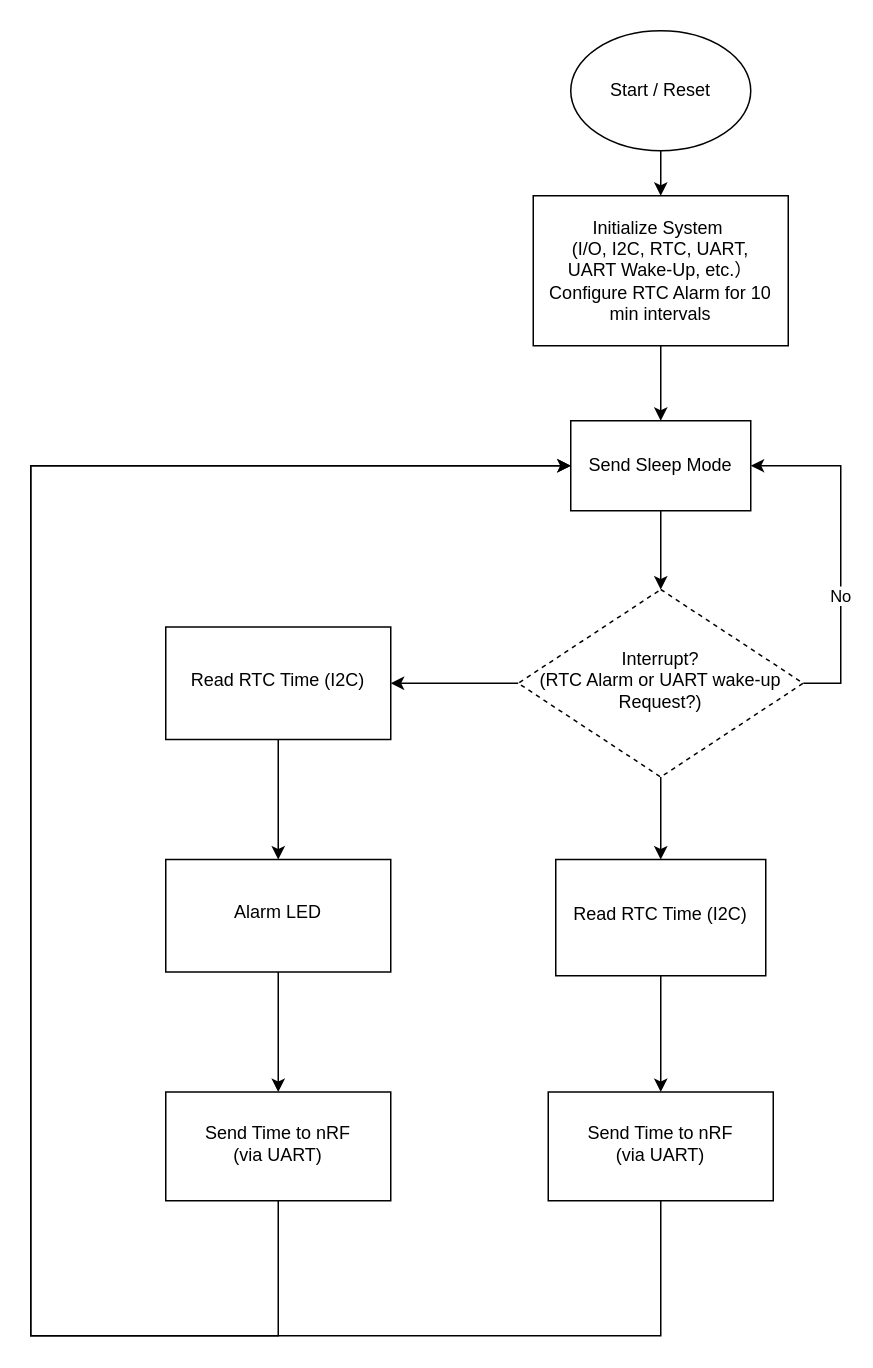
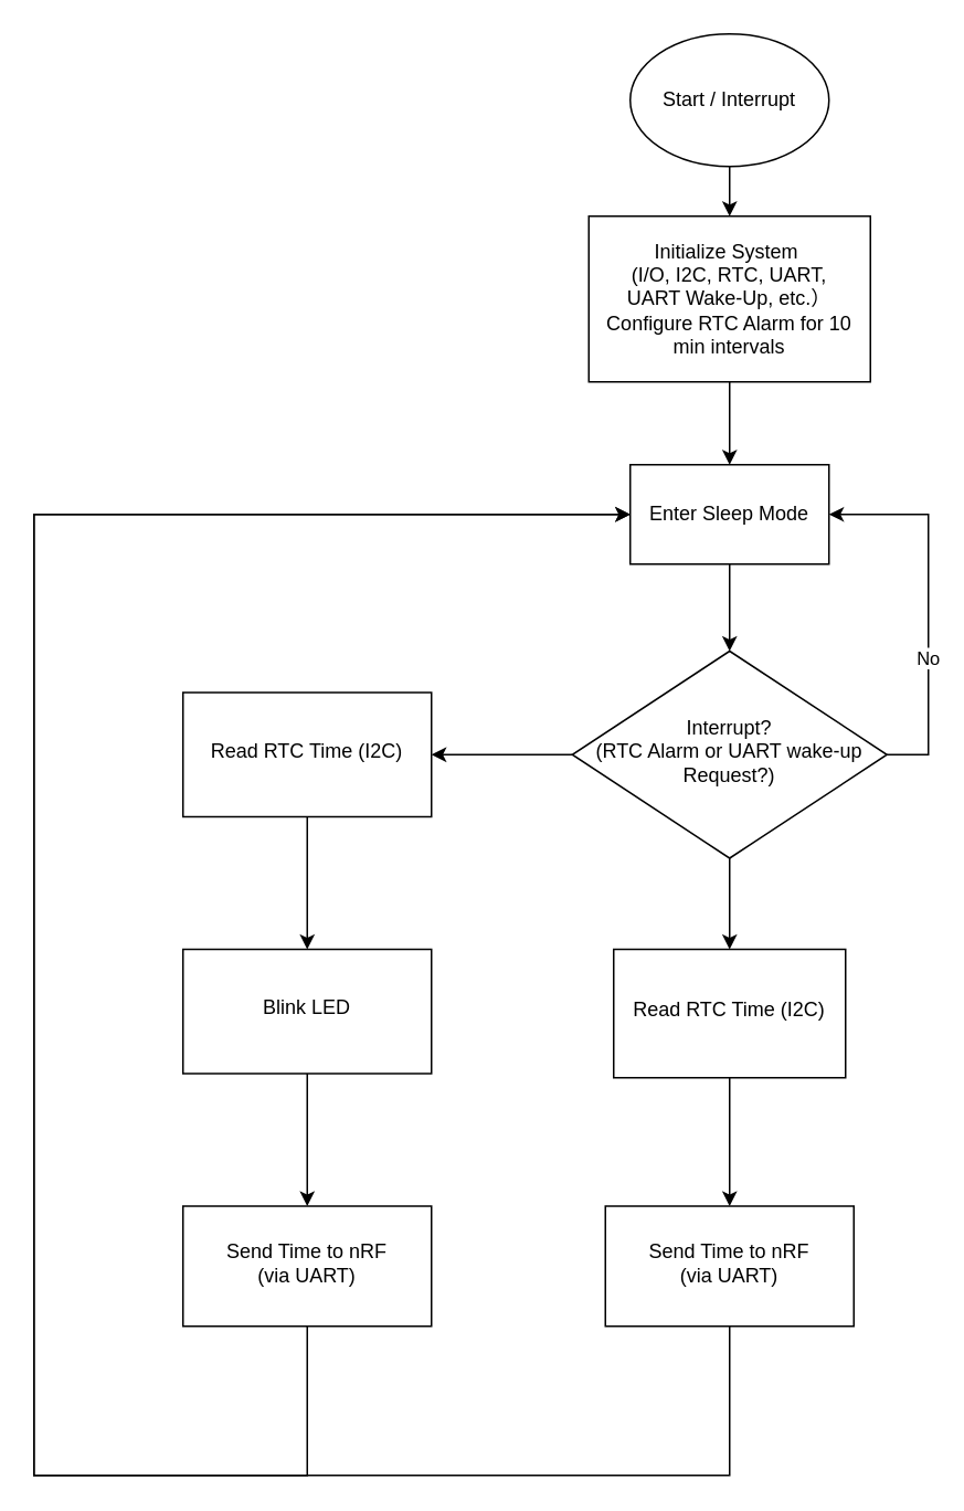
  <mxCell id="0" />
  <mxCell id="1" parent="0" />
  <mxCell id="2" style="edgeStyle=orthogonalEdgeStyle;rounded=0;orthogonalLoop=1;jettySize=auto;html=1;" edge="1" parent="1" source="6" target="12"><mxGeometry relative="1" as="geometry"><mxPoint x="510" y="432.5" as="sourcePoint" /><mxPoint x="570" y="350" as="targetPoint" /><Array as="points"><mxPoint x="560" y="455" /><mxPoint x="560" y="310" /></Array></mxGeometry></mxCell>
  <mxCell id="3" value="No" style="edgeLabel;html=1;align=center;verticalAlign=middle;resizable=0;points=[];" vertex="1" connectable="0" parent="2"><mxGeometry x="-0.267" y="1" relative="1" as="geometry"><mxPoint as="offset" /></mxGeometry></mxCell>
  <mxCell id="4" value="" style="edgeStyle=orthogonalEdgeStyle;rounded=0;orthogonalLoop=1;jettySize=auto;html=1;" edge="1" parent="1" source="6" target="14"><mxGeometry relative="1" as="geometry" /></mxCell>
  <mxCell id="5" value="" style="edgeStyle=orthogonalEdgeStyle;rounded=0;orthogonalLoop=1;jettySize=auto;html=1;" edge="1" parent="1" source="6" target="20"><mxGeometry relative="1" as="geometry" /></mxCell>
- <mxCell id="6" value="Interrupt?&lt;div&gt;(RTC Alarm or UART wake-up Request?)&lt;/div&gt;" style="rhombus;whiteSpace=wrap;html=1;shadow=0;fontFamily=Helvetica;fontSize=12;align=center;strokeWidth=1;spacing=6;spacingTop=-4;dashed=1;" parent="1" vertex="1"><mxGeometry x="345" y="392.5" width="190" height="125" as="geometry" /></mxCell>
+ <mxCell id="6" value="Interrupt?&lt;div&gt;(RTC Alarm or UART wake-up Request?)&lt;/div&gt;" style="rhombus;whiteSpace=wrap;html=1;shadow=0;fontFamily=Helvetica;fontSize=12;align=center;strokeWidth=1;spacing=6;spacingTop=-4;" parent="1" vertex="1"><mxGeometry x="345" y="392.5" width="190" height="125" as="geometry" /></mxCell>
  <mxCell id="7" value="" style="edgeStyle=orthogonalEdgeStyle;rounded=0;orthogonalLoop=1;jettySize=auto;html=1;" edge="1" parent="1" source="8" target="10"><mxGeometry relative="1" as="geometry" /></mxCell>
- <mxCell id="8" value="Start / Reset" style="ellipse;whiteSpace=wrap;html=1;" vertex="1" parent="1"><mxGeometry x="380" y="20" width="120" height="80" as="geometry" /></mxCell>
+ <mxCell id="8" value="Start / Interrupt" style="ellipse;whiteSpace=wrap;html=1;" vertex="1" parent="1"><mxGeometry x="380" y="20" width="120" height="80" as="geometry" /></mxCell>
  <mxCell id="9" value="" style="edgeStyle=orthogonalEdgeStyle;rounded=0;orthogonalLoop=1;jettySize=auto;html=1;" edge="1" parent="1" source="10" target="12"><mxGeometry relative="1" as="geometry" /></mxCell>
  <mxCell id="10" value="&lt;div&gt;Initialize System&amp;nbsp;&lt;/div&gt;&lt;div&gt;(I/O, I2C, RTC, UART,&lt;/div&gt;&lt;div&gt;UART Wake-Up, etc.）&lt;/div&gt;&lt;div&gt;&lt;span style=&quot;background-color: transparent; color: light-dark(rgb(0, 0, 0), rgb(255, 255, 255));&quot;&gt;Configure RTC Alarm for 10 min intervals&lt;/span&gt;&lt;/div&gt;" style="rounded=0;whiteSpace=wrap;html=1;" vertex="1" parent="1"><mxGeometry x="355" y="130" width="170" height="100" as="geometry" /></mxCell>
  <mxCell id="11" value="" style="edgeStyle=orthogonalEdgeStyle;rounded=0;orthogonalLoop=1;jettySize=auto;html=1;" edge="1" parent="1" source="12" target="6"><mxGeometry relative="1" as="geometry" /></mxCell>
- <mxCell id="12" value="Send Sleep Mode" style="rounded=0;whiteSpace=wrap;html=1;" vertex="1" parent="1"><mxGeometry x="380" y="280" width="120" height="60" as="geometry" /></mxCell>
+ <mxCell id="12" value="Enter Sleep Mode" style="rounded=0;whiteSpace=wrap;html=1;" vertex="1" parent="1"><mxGeometry x="380" y="280" width="120" height="60" as="geometry" /></mxCell>
  <mxCell id="13" value="" style="edgeStyle=orthogonalEdgeStyle;rounded=0;orthogonalLoop=1;jettySize=auto;html=1;" edge="1" parent="1" source="14" target="16"><mxGeometry relative="1" as="geometry" /></mxCell>
  <mxCell id="14" value="&lt;div&gt;&lt;span style=&quot;background-color: transparent; color: light-dark(rgb(0, 0, 0), rgb(255, 255, 255));&quot;&gt;Read RTC Time (I2C)&lt;/span&gt;&lt;/div&gt;" style="whiteSpace=wrap;html=1;shadow=0;strokeWidth=1;spacing=6;spacingTop=-4;" vertex="1" parent="1"><mxGeometry x="110" y="417.5" width="150" height="75" as="geometry" /></mxCell>
  <mxCell id="15" value="" style="edgeStyle=orthogonalEdgeStyle;rounded=0;orthogonalLoop=1;jettySize=auto;html=1;" edge="1" parent="1" source="16" target="18"><mxGeometry relative="1" as="geometry" /></mxCell>
- <mxCell id="16" value="&lt;div&gt;&lt;span style=&quot;background-color: transparent; color: light-dark(rgb(0, 0, 0), rgb(255, 255, 255));&quot;&gt;Alarm LED&lt;/span&gt;&lt;/div&gt;" style="whiteSpace=wrap;html=1;shadow=0;strokeWidth=1;spacing=6;spacingTop=-4;" vertex="1" parent="1"><mxGeometry x="110" y="572.5" width="150" height="75" as="geometry" /></mxCell>
+ <mxCell id="16" value="&lt;div&gt;&lt;span style=&quot;background-color: transparent; color: light-dark(rgb(0, 0, 0), rgb(255, 255, 255));&quot;&gt;Blink LED&lt;/span&gt;&lt;/div&gt;" style="whiteSpace=wrap;html=1;shadow=0;strokeWidth=1;spacing=6;spacingTop=-4;" vertex="1" parent="1"><mxGeometry x="110" y="572.5" width="150" height="75" as="geometry" /></mxCell>
  <mxCell id="17" value="" style="edgeStyle=orthogonalEdgeStyle;rounded=0;orthogonalLoop=1;jettySize=auto;html=1;" edge="1" parent="1" source="18" target="12"><mxGeometry relative="1" as="geometry"><mxPoint x="40" y="640" as="targetPoint" /><Array as="points"><mxPoint x="185" y="890" /><mxPoint x="20" y="890" /><mxPoint x="20" y="310" /></Array></mxGeometry></mxCell>
  <mxCell id="18" value="Send Time to nRF&lt;div&gt;(via UART)&lt;/div&gt;" style="whiteSpace=wrap;html=1;shadow=0;strokeWidth=1;spacing=6;spacingTop=-4;" vertex="1" parent="1"><mxGeometry x="110" y="727.5" width="150" height="72.5" as="geometry" /></mxCell>
  <mxCell id="19" value="" style="edgeStyle=orthogonalEdgeStyle;rounded=0;orthogonalLoop=1;jettySize=auto;html=1;" edge="1" parent="1" source="20" target="22"><mxGeometry relative="1" as="geometry" /></mxCell>
  <mxCell id="20" value="Read RTC Time (I2C)" style="whiteSpace=wrap;html=1;shadow=0;strokeWidth=1;spacing=6;spacingTop=-4;" vertex="1" parent="1"><mxGeometry x="370" y="572.5" width="140" height="77.5" as="geometry" /></mxCell>
  <mxCell id="21" value="" style="edgeStyle=orthogonalEdgeStyle;rounded=0;orthogonalLoop=1;jettySize=auto;html=1;entryX=0;entryY=0.5;entryDx=0;entryDy=0;" edge="1" parent="1" source="22" target="12"><mxGeometry relative="1" as="geometry"><mxPoint x="315" y="840" as="targetPoint" /><Array as="points"><mxPoint x="440" y="890" /><mxPoint x="20" y="890" /><mxPoint x="20" y="310" /></Array></mxGeometry></mxCell>
  <mxCell id="22" value="Send Time to nRF&lt;div&gt;(via UART)&lt;/div&gt;" style="whiteSpace=wrap;html=1;shadow=0;strokeWidth=1;spacing=6;spacingTop=-4;" vertex="1" parent="1"><mxGeometry x="365" y="727.5" width="150" height="72.5" as="geometry" /></mxCell>
